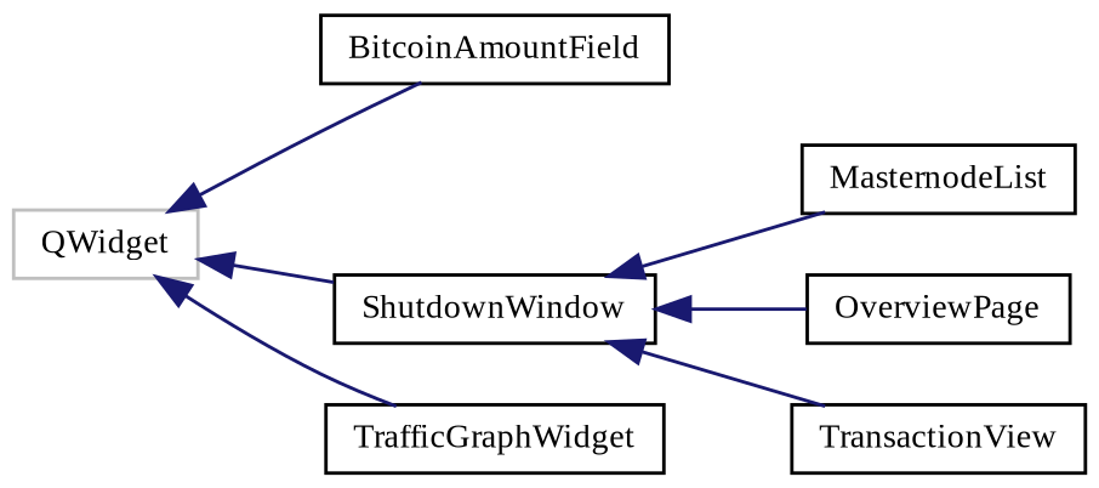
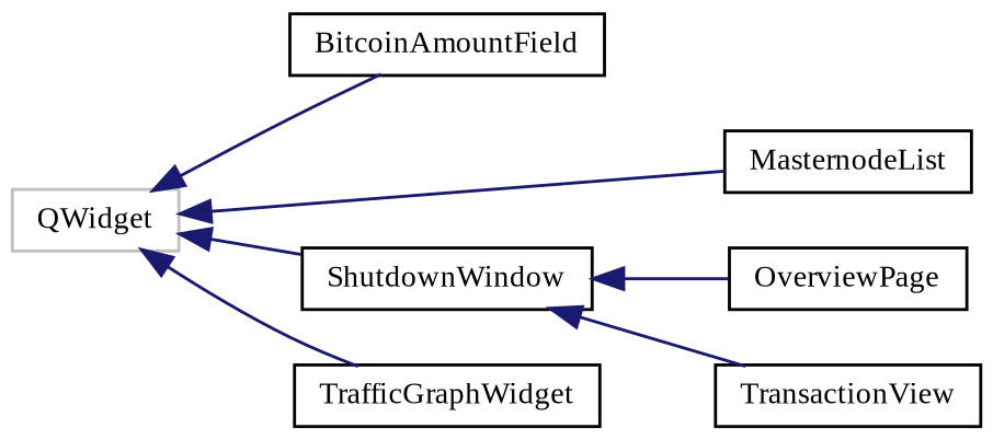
  digraph {
    fontname="Liberation Serif"
    rankdir=LR
    node [color=black fillcolor=white fontname="Liberation Serif" fontsize=10 shape=record style=filled]
    edge [color=midnightblue dir=back fontname="Liberation Serif" fontsize=10 labelfontname=Helvetica labelfontsize=10 style=solid]
    n1 [color=grey75 height=0.2 label=QWidget width=0.4]
    n2 [height=0.2 label=BitcoinAmountField width=0.4]
    n3 [height=0.2 label=MasternodeList width=0.4]
    n4 [height=0.2 label=ShutdownWindow width=0.4]
    n5 [height=0.2 label=TrafficGraphWidget width=0.4]
    n6 [height=0.2 label=OverviewPage width=0.4]
    n7 [height=0.2 label=TransactionView width=0.4]
    n1 -> n2
-   n4 -> n3
+   n1 -> n3
    n1 -> n4
    n1 -> n5
    n4 -> n6
    n4 -> n7
  }
